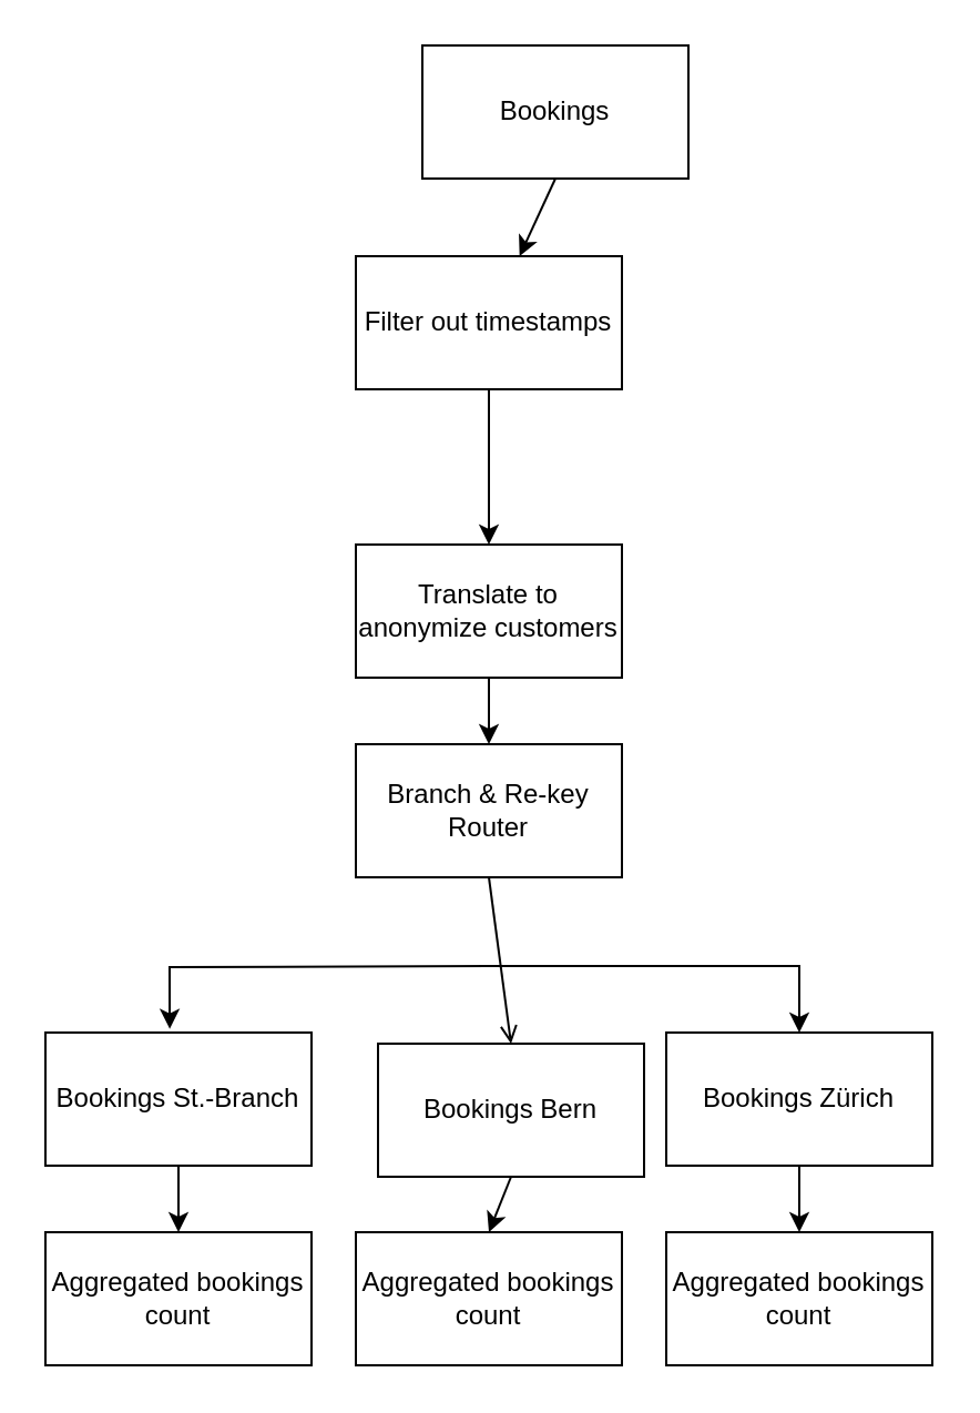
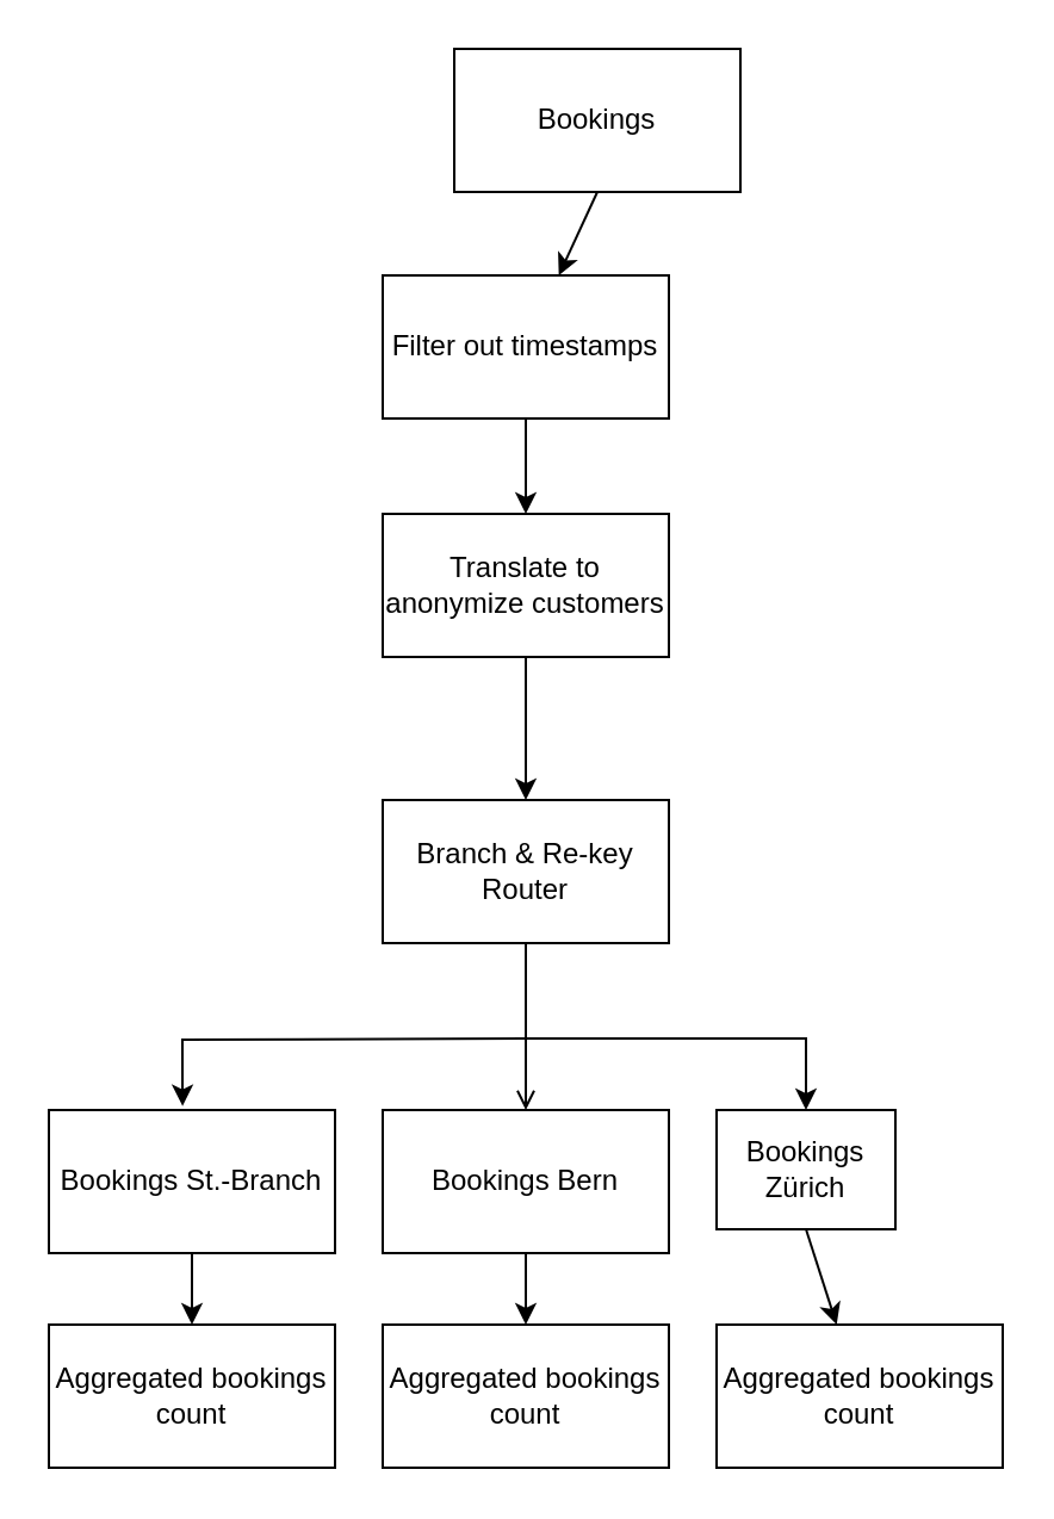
  <mxCell id="0" />
  <mxCell id="1" parent="0" />
  <mxCell id="2" value="&lt;div&gt;Bookings&lt;/div&gt;" style="rounded=0;whiteSpace=wrap;html=1;" parent="1" vertex="1"><mxGeometry x="190" y="20" width="120" height="60" as="geometry" /></mxCell>
  <mxCell id="3" value="" style="endArrow=classic;html=1;rounded=0;exitX=0.5;exitY=1;exitDx=0;exitDy=0;" parent="1" source="2" target="4" edge="1"><mxGeometry width="50" height="50" relative="1" as="geometry"><mxPoint x="210" y="365" as="sourcePoint" /><mxPoint x="220" y="135" as="targetPoint" /></mxGeometry></mxCell>
  <mxCell id="4" value="Filter out timestamps" style="rounded=0;whiteSpace=wrap;html=1;" parent="1" vertex="1"><mxGeometry x="160" y="115" width="120" height="60" as="geometry" /></mxCell>
- <mxCell id="5" value="Translate to anonymize customers" style="rounded=0;whiteSpace=wrap;html=1;" parent="1" vertex="1"><mxGeometry x="160" y="245" width="120" height="60" as="geometry" /></mxCell>
+ <mxCell id="5" value="Translate to anonymize customers" style="rounded=0;whiteSpace=wrap;html=1;" parent="1" vertex="1"><mxGeometry x="160" y="215" width="120" height="60" as="geometry" /></mxCell>
  <mxCell id="6" value="" style="endArrow=classic;html=1;rounded=0;exitX=0.5;exitY=1;exitDx=0;exitDy=0;entryX=0.5;entryY=0;entryDx=0;entryDy=0;" parent="1" source="4" target="5" edge="1"><mxGeometry width="50" height="50" relative="1" as="geometry"><mxPoint x="210" y="365" as="sourcePoint" /><mxPoint x="260" y="315" as="targetPoint" /></mxGeometry></mxCell>
  <mxCell id="7" value="" style="endArrow=classic;html=1;rounded=0;" parent="1" source="5" edge="1"><mxGeometry width="50" height="50" relative="1" as="geometry"><mxPoint x="220" y="325" as="sourcePoint" /><mxPoint x="220" y="335" as="targetPoint" /></mxGeometry></mxCell>
  <mxCell id="8" value="" style="endArrow=classic;html=1;rounded=0;edgeStyle=orthogonalEdgeStyle;" parent="1" target="9" edge="1"><mxGeometry width="50" height="50" relative="1" as="geometry"><mxPoint x="220" y="435" as="sourcePoint" /><mxPoint x="290" y="465" as="targetPoint" /><Array as="points"><mxPoint x="270" y="435" /><mxPoint x="270" y="435" /></Array></mxGeometry></mxCell>
- <mxCell id="9" value="Bookings Zürich" style="rounded=0;whiteSpace=wrap;html=1;" parent="1" vertex="1"><mxGeometry x="300" y="465" width="120" height="60" as="geometry" /></mxCell>
- <mxCell id="10" value="Bookings Bern" style="rounded=0;whiteSpace=wrap;html=1;" parent="1" vertex="1"><mxGeometry x="170" y="470" width="120" height="60" as="geometry" /></mxCell>
+ <mxCell id="9" value="Bookings Zürich" style="rounded=0;whiteSpace=wrap;html=1;" parent="1" vertex="1"><mxGeometry x="300" y="465" width="75" height="50" as="geometry" /></mxCell>
+ <mxCell id="10" value="Bookings Bern" style="rounded=0;whiteSpace=wrap;html=1;" parent="1" vertex="1"><mxGeometry x="160" y="465" width="120" height="60" as="geometry" /></mxCell>
  <mxCell id="11" value="Bookings St.-Branch" style="rounded=0;whiteSpace=wrap;html=1;" parent="1" vertex="1"><mxGeometry x="20" y="465" width="120" height="60" as="geometry" /></mxCell>
  <mxCell id="12" value="" style="endArrow=classic;html=1;rounded=0;entryX=0.467;entryY=-0.028;entryDx=0;entryDy=0;entryPerimeter=0;edgeStyle=orthogonalEdgeStyle;" parent="1" target="11" edge="1"><mxGeometry width="50" height="50" relative="1" as="geometry"><mxPoint x="220" y="435" as="sourcePoint" /><mxPoint x="250" y="435" as="targetPoint" /></mxGeometry></mxCell>
  <mxCell id="13" value="Aggregated bookings count" style="rounded=0;whiteSpace=wrap;html=1;" parent="1" vertex="1"><mxGeometry x="20" y="555" width="120" height="60" as="geometry" /></mxCell>
  <mxCell id="14" value="Aggregated bookings count" style="rounded=0;whiteSpace=wrap;html=1;" parent="1" vertex="1"><mxGeometry x="160" y="555" width="120" height="60" as="geometry" /></mxCell>
  <mxCell id="15" value="Aggregated bookings count" style="rounded=0;whiteSpace=wrap;html=1;" parent="1" vertex="1"><mxGeometry x="300" y="555" width="120" height="60" as="geometry" /></mxCell>
  <mxCell id="16" value="" style="endArrow=classic;html=1;rounded=0;exitX=0.5;exitY=1;exitDx=0;exitDy=0;" parent="1" source="11" target="13" edge="1"><mxGeometry width="50" height="50" relative="1" as="geometry"><mxPoint x="230" y="415" as="sourcePoint" /><mxPoint x="280" y="365" as="targetPoint" /></mxGeometry></mxCell>
  <mxCell id="17" value="" style="endArrow=classic;html=1;rounded=0;exitX=0.5;exitY=1;exitDx=0;exitDy=0;entryX=0.5;entryY=0;entryDx=0;entryDy=0;" parent="1" source="10" target="14" edge="1"><mxGeometry width="50" height="50" relative="1" as="geometry"><mxPoint x="230" y="415" as="sourcePoint" /><mxPoint x="280" y="365" as="targetPoint" /></mxGeometry></mxCell>
  <mxCell id="18" value="" style="endArrow=classic;html=1;rounded=0;exitX=0.5;exitY=1;exitDx=0;exitDy=0;" parent="1" source="9" target="15" edge="1"><mxGeometry width="50" height="50" relative="1" as="geometry"><mxPoint x="230" y="415" as="sourcePoint" /><mxPoint x="280" y="365" as="targetPoint" /></mxGeometry></mxCell>
  <mxCell id="19" value="Branch &amp;amp; Re-key Router" style="rounded=0;whiteSpace=wrap;html=1;" vertex="1" parent="1"><mxGeometry x="160" y="335" width="120" height="60" as="geometry" /></mxCell>
  <mxCell id="20" value="" style="endArrow=open;html=1;rounded=0;entryX=0.5;entryY=0;entryDx=0;entryDy=0;exitX=0.5;exitY=1;exitDx=0;exitDy=0;" edge="1" parent="1" source="19" target="10"><mxGeometry width="50" height="50" relative="1" as="geometry"><mxPoint x="140" y="435" as="sourcePoint" /><mxPoint x="190" y="385" as="targetPoint" /></mxGeometry></mxCell>
